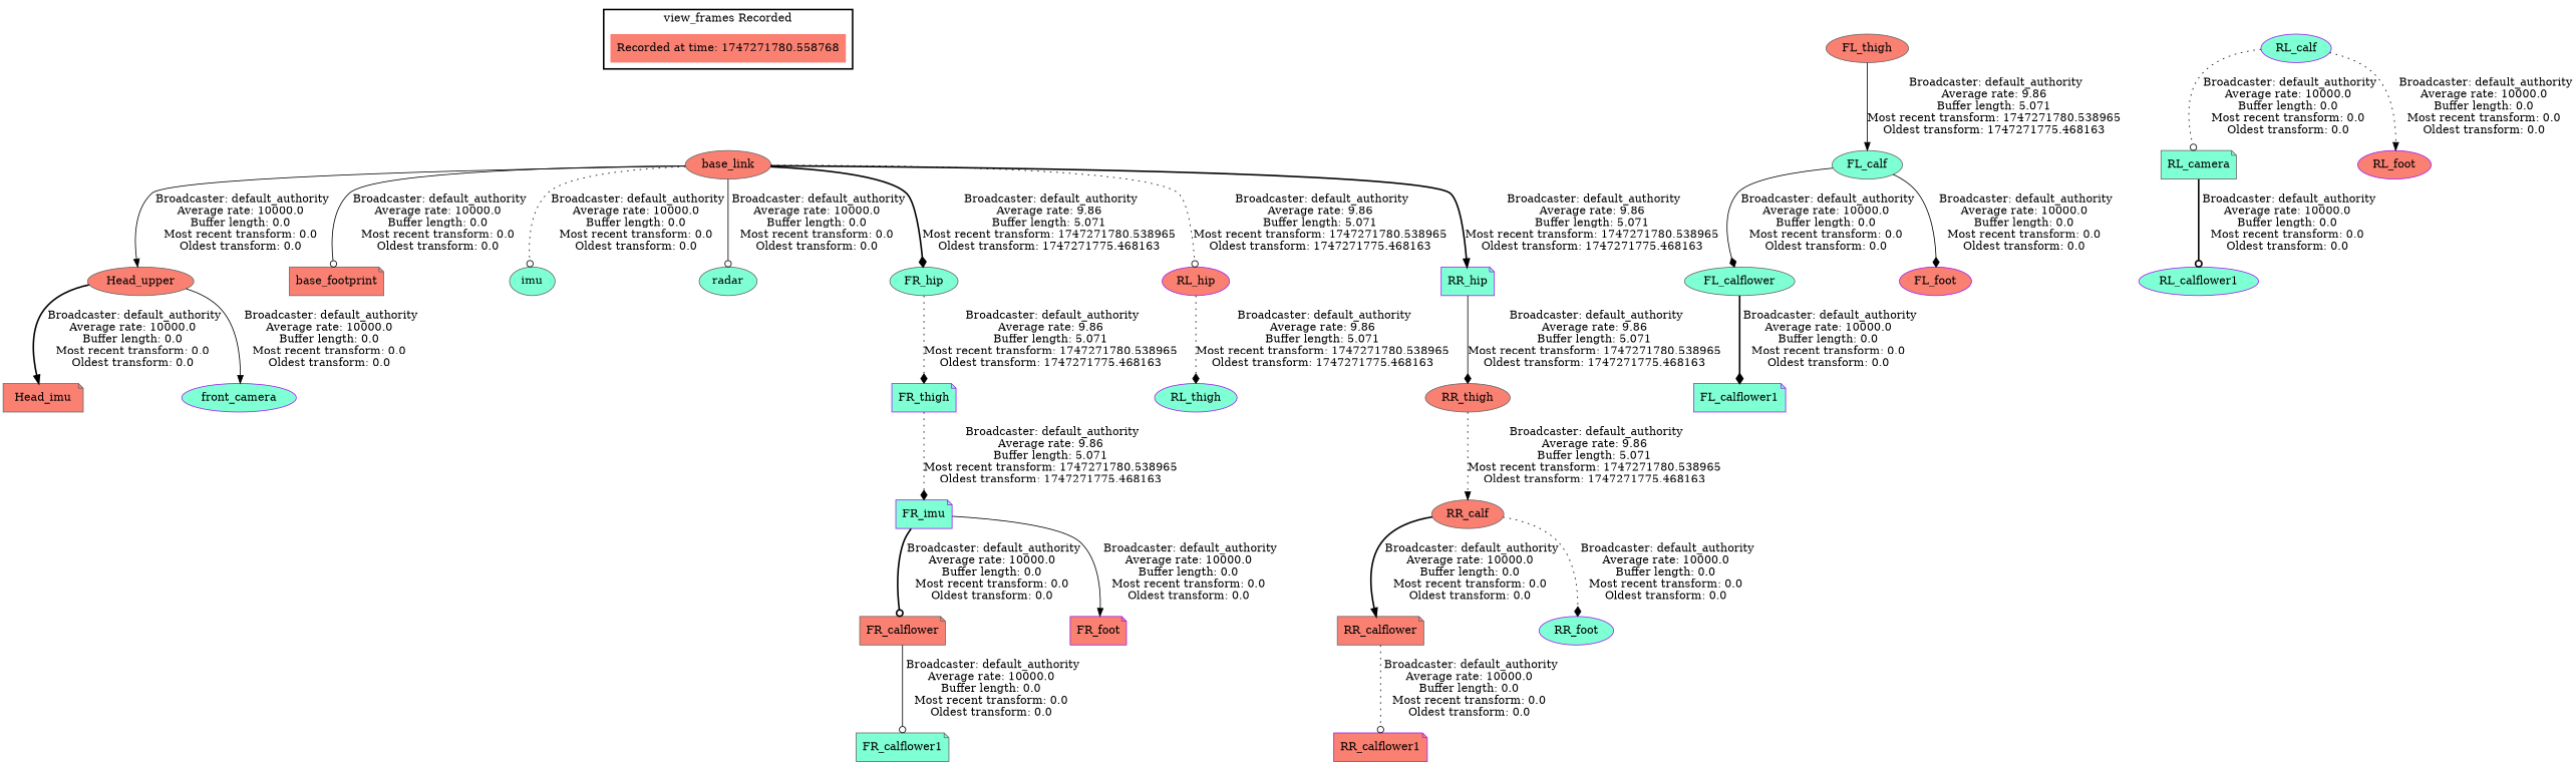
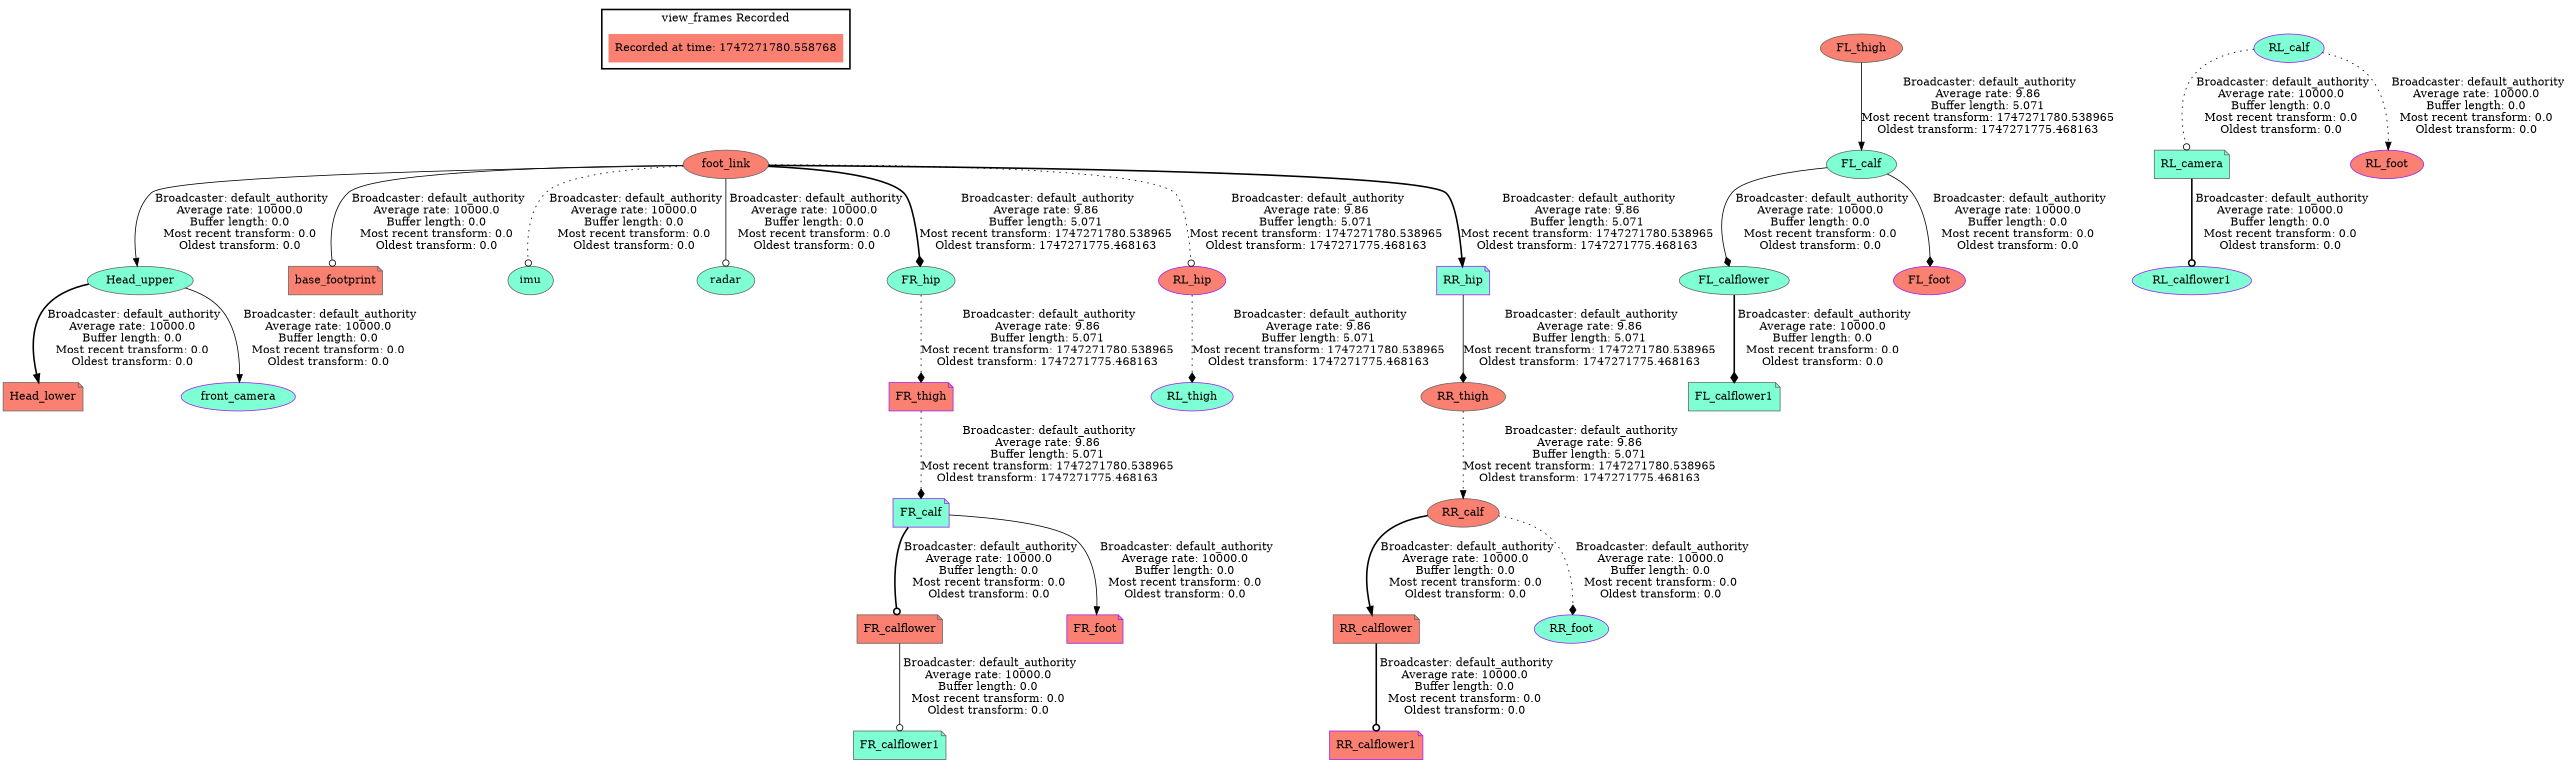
  digraph {
    node [color=gray40 fillcolor=salmon shape=ellipse style=filled]
    edge [style=solid arrowhead=normal]
    "Recorded at time: 1747271780.558768" [shape=plaintext]
-   base_link
-   FL_calflower1 [color=purple fillcolor=aquamarine shape=note]
+   base_link [label=foot_link]
+   FL_calflower1 [fillcolor=aquamarine shape=note]
    FL_calflower [fillcolor=aquamarine]
    FL_calf [fillcolor=aquamarine]
    FL_foot [color=purple]
    FL_thigh
    FR_calflower [shape=note]
    FR_calflower1 [fillcolor=aquamarine shape=note]
-   FR_calf [color=purple fillcolor=aquamarine shape=note label=FR_imu]
+   FR_calf [color=purple fillcolor=aquamarine shape=note]
    FR_foot [color=purple shape=note]
-   FR_thigh [color=purple fillcolor=aquamarine shape=note]
-   Head_upper
-   Head_lower [shape=note label=Head_imu]
+   FR_thigh [color=purple shape=note]
+   Head_upper [fillcolor=aquamarine]
+   Head_lower [shape=note]
    front_camera [color=purple fillcolor=aquamarine]
    base_footprint [shape=note]
    imu [fillcolor=aquamarine]
    radar [fillcolor=aquamarine]
    FR_hip [fillcolor=aquamarine]
    RL_hip [color=purple]
    RR_hip [color=purple fillcolor=aquamarine shape=note]
    RL_thigh [color=purple fillcolor=aquamarine]
    RR_thigh
    n24 [fillcolor=aquamarine label=RL_camera shape=note]
    RL_calflower1 [color=purple fillcolor=aquamarine]
    RL_calf [color=purple fillcolor=aquamarine]
    RL_foot [color=purple]
    RR_calflower [shape=note]
    RR_calflower1 [color=purple shape=note]
    RR_calf
    RR_foot [color=purple fillcolor=aquamarine]
    subgraph cluster_1 {
      color=black
      label="view_frames Recorded"
      style=bold
      "Recorded at time: 1747271780.558768"
    }
    "Recorded at time: 1747271780.558768" -> base_link [style=invis arrowhead=""]
    base_link -> Head_upper [label=" Broadcaster: default_authority\nAverage rate: 10000.0\nBuffer length: 0.0\nMost recent transform: 0.0\nOldest transform: 0.0\n"]
    base_link -> base_footprint [arrowhead=odot label=" Broadcaster: default_authority\nAverage rate: 10000.0\nBuffer length: 0.0\nMost recent transform: 0.0\nOldest transform: 0.0\n"]
    base_link -> imu [arrowhead=odot label=" Broadcaster: default_authority\nAverage rate: 10000.0\nBuffer length: 0.0\nMost recent transform: 0.0\nOldest transform: 0.0\n" style=dotted]
    base_link -> radar [arrowhead=odot label=" Broadcaster: default_authority\nAverage rate: 10000.0\nBuffer length: 0.0\nMost recent transform: 0.0\nOldest transform: 0.0\n"]
    base_link -> FR_hip [arrowhead=diamond label=" Broadcaster: default_authority\nAverage rate: 9.86\nBuffer length: 5.071\nMost recent transform: 1747271780.538965\nOldest transform: 1747271775.468163\n" style=bold]
    base_link -> RL_hip [arrowhead=odot label=" Broadcaster: default_authority\nAverage rate: 9.86\nBuffer length: 5.071\nMost recent transform: 1747271780.538965\nOldest transform: 1747271775.468163\n" style=dotted]
    base_link -> RR_hip [label=" Broadcaster: default_authority\nAverage rate: 9.86\nBuffer length: 5.071\nMost recent transform: 1747271780.538965\nOldest transform: 1747271775.468163\n" style=bold]
    FL_calflower -> FL_calflower1 [arrowhead=diamond label=" Broadcaster: default_authority\nAverage rate: 10000.0\nBuffer length: 0.0\nMost recent transform: 0.0\nOldest transform: 0.0\n" style=bold]
    FL_calf -> FL_calflower [arrowhead=diamond label=" Broadcaster: default_authority\nAverage rate: 10000.0\nBuffer length: 0.0\nMost recent transform: 0.0\nOldest transform: 0.0\n"]
    FL_calf -> FL_foot [arrowhead=diamond label=" Broadcaster: default_authority\nAverage rate: 10000.0\nBuffer length: 0.0\nMost recent transform: 0.0\nOldest transform: 0.0\n"]
    FL_thigh -> FL_calf [label=" Broadcaster: default_authority\nAverage rate: 9.86\nBuffer length: 5.071\nMost recent transform: 1747271780.538965\nOldest transform: 1747271775.468163\n"]
    FR_calflower -> FR_calflower1 [arrowhead=odot label=" Broadcaster: default_authority\nAverage rate: 10000.0\nBuffer length: 0.0\nMost recent transform: 0.0\nOldest transform: 0.0\n"]
    FR_calf -> FR_calflower [arrowhead=odot label=" Broadcaster: default_authority\nAverage rate: 10000.0\nBuffer length: 0.0\nMost recent transform: 0.0\nOldest transform: 0.0\n" style=bold]
    FR_calf -> FR_foot [label=" Broadcaster: default_authority\nAverage rate: 10000.0\nBuffer length: 0.0\nMost recent transform: 0.0\nOldest transform: 0.0\n"]
    FR_thigh -> FR_calf [arrowhead=diamond label=" Broadcaster: default_authority\nAverage rate: 9.86\nBuffer length: 5.071\nMost recent transform: 1747271780.538965\nOldest transform: 1747271775.468163\n" style=dotted]
    Head_upper -> Head_lower [label=" Broadcaster: default_authority\nAverage rate: 10000.0\nBuffer length: 0.0\nMost recent transform: 0.0\nOldest transform: 0.0\n" style=bold]
    Head_upper -> front_camera [label=" Broadcaster: default_authority\nAverage rate: 10000.0\nBuffer length: 0.0\nMost recent transform: 0.0\nOldest transform: 0.0\n"]
    FR_hip -> FR_thigh [arrowhead=diamond label=" Broadcaster: default_authority\nAverage rate: 9.86\nBuffer length: 5.071\nMost recent transform: 1747271780.538965\nOldest transform: 1747271775.468163\n" style=dotted]
    RL_hip -> RL_thigh [arrowhead=diamond label=" Broadcaster: default_authority\nAverage rate: 9.86\nBuffer length: 5.071\nMost recent transform: 1747271780.538965\nOldest transform: 1747271775.468163\n" style=dotted]
    RR_hip -> RR_thigh [arrowhead=diamond label=" Broadcaster: default_authority\nAverage rate: 9.86\nBuffer length: 5.071\nMost recent transform: 1747271780.538965\nOldest transform: 1747271775.468163\n"]
    RR_thigh -> RR_calf [label=" Broadcaster: default_authority\nAverage rate: 9.86\nBuffer length: 5.071\nMost recent transform: 1747271780.538965\nOldest transform: 1747271775.468163\n" style=dotted]
    n24 -> RL_calflower1 [arrowhead=odot label=" Broadcaster: default_authority\nAverage rate: 10000.0\nBuffer length: 0.0\nMost recent transform: 0.0\nOldest transform: 0.0\n" style=bold]
    RL_calf -> n24 [arrowhead=odot label=" Broadcaster: default_authority\nAverage rate: 10000.0\nBuffer length: 0.0\nMost recent transform: 0.0\nOldest transform: 0.0\n" style=dotted]
    RL_calf -> RL_foot [label=" Broadcaster: default_authority\nAverage rate: 10000.0\nBuffer length: 0.0\nMost recent transform: 0.0\nOldest transform: 0.0\n" style=dotted]
-   RR_calflower -> RR_calflower1 [arrowhead=odot label=" Broadcaster: default_authority\nAverage rate: 10000.0\nBuffer length: 0.0\nMost recent transform: 0.0\nOldest transform: 0.0\n" style=dotted]
+   RR_calflower -> RR_calflower1 [arrowhead=odot label=" Broadcaster: default_authority\nAverage rate: 10000.0\nBuffer length: 0.0\nMost recent transform: 0.0\nOldest transform: 0.0\n" style=bold]
    RR_calf -> RR_calflower [label=" Broadcaster: default_authority\nAverage rate: 10000.0\nBuffer length: 0.0\nMost recent transform: 0.0\nOldest transform: 0.0\n" style=bold]
    RR_calf -> RR_foot [arrowhead=diamond label=" Broadcaster: default_authority\nAverage rate: 10000.0\nBuffer length: 0.0\nMost recent transform: 0.0\nOldest transform: 0.0\n" style=dotted]
  }
